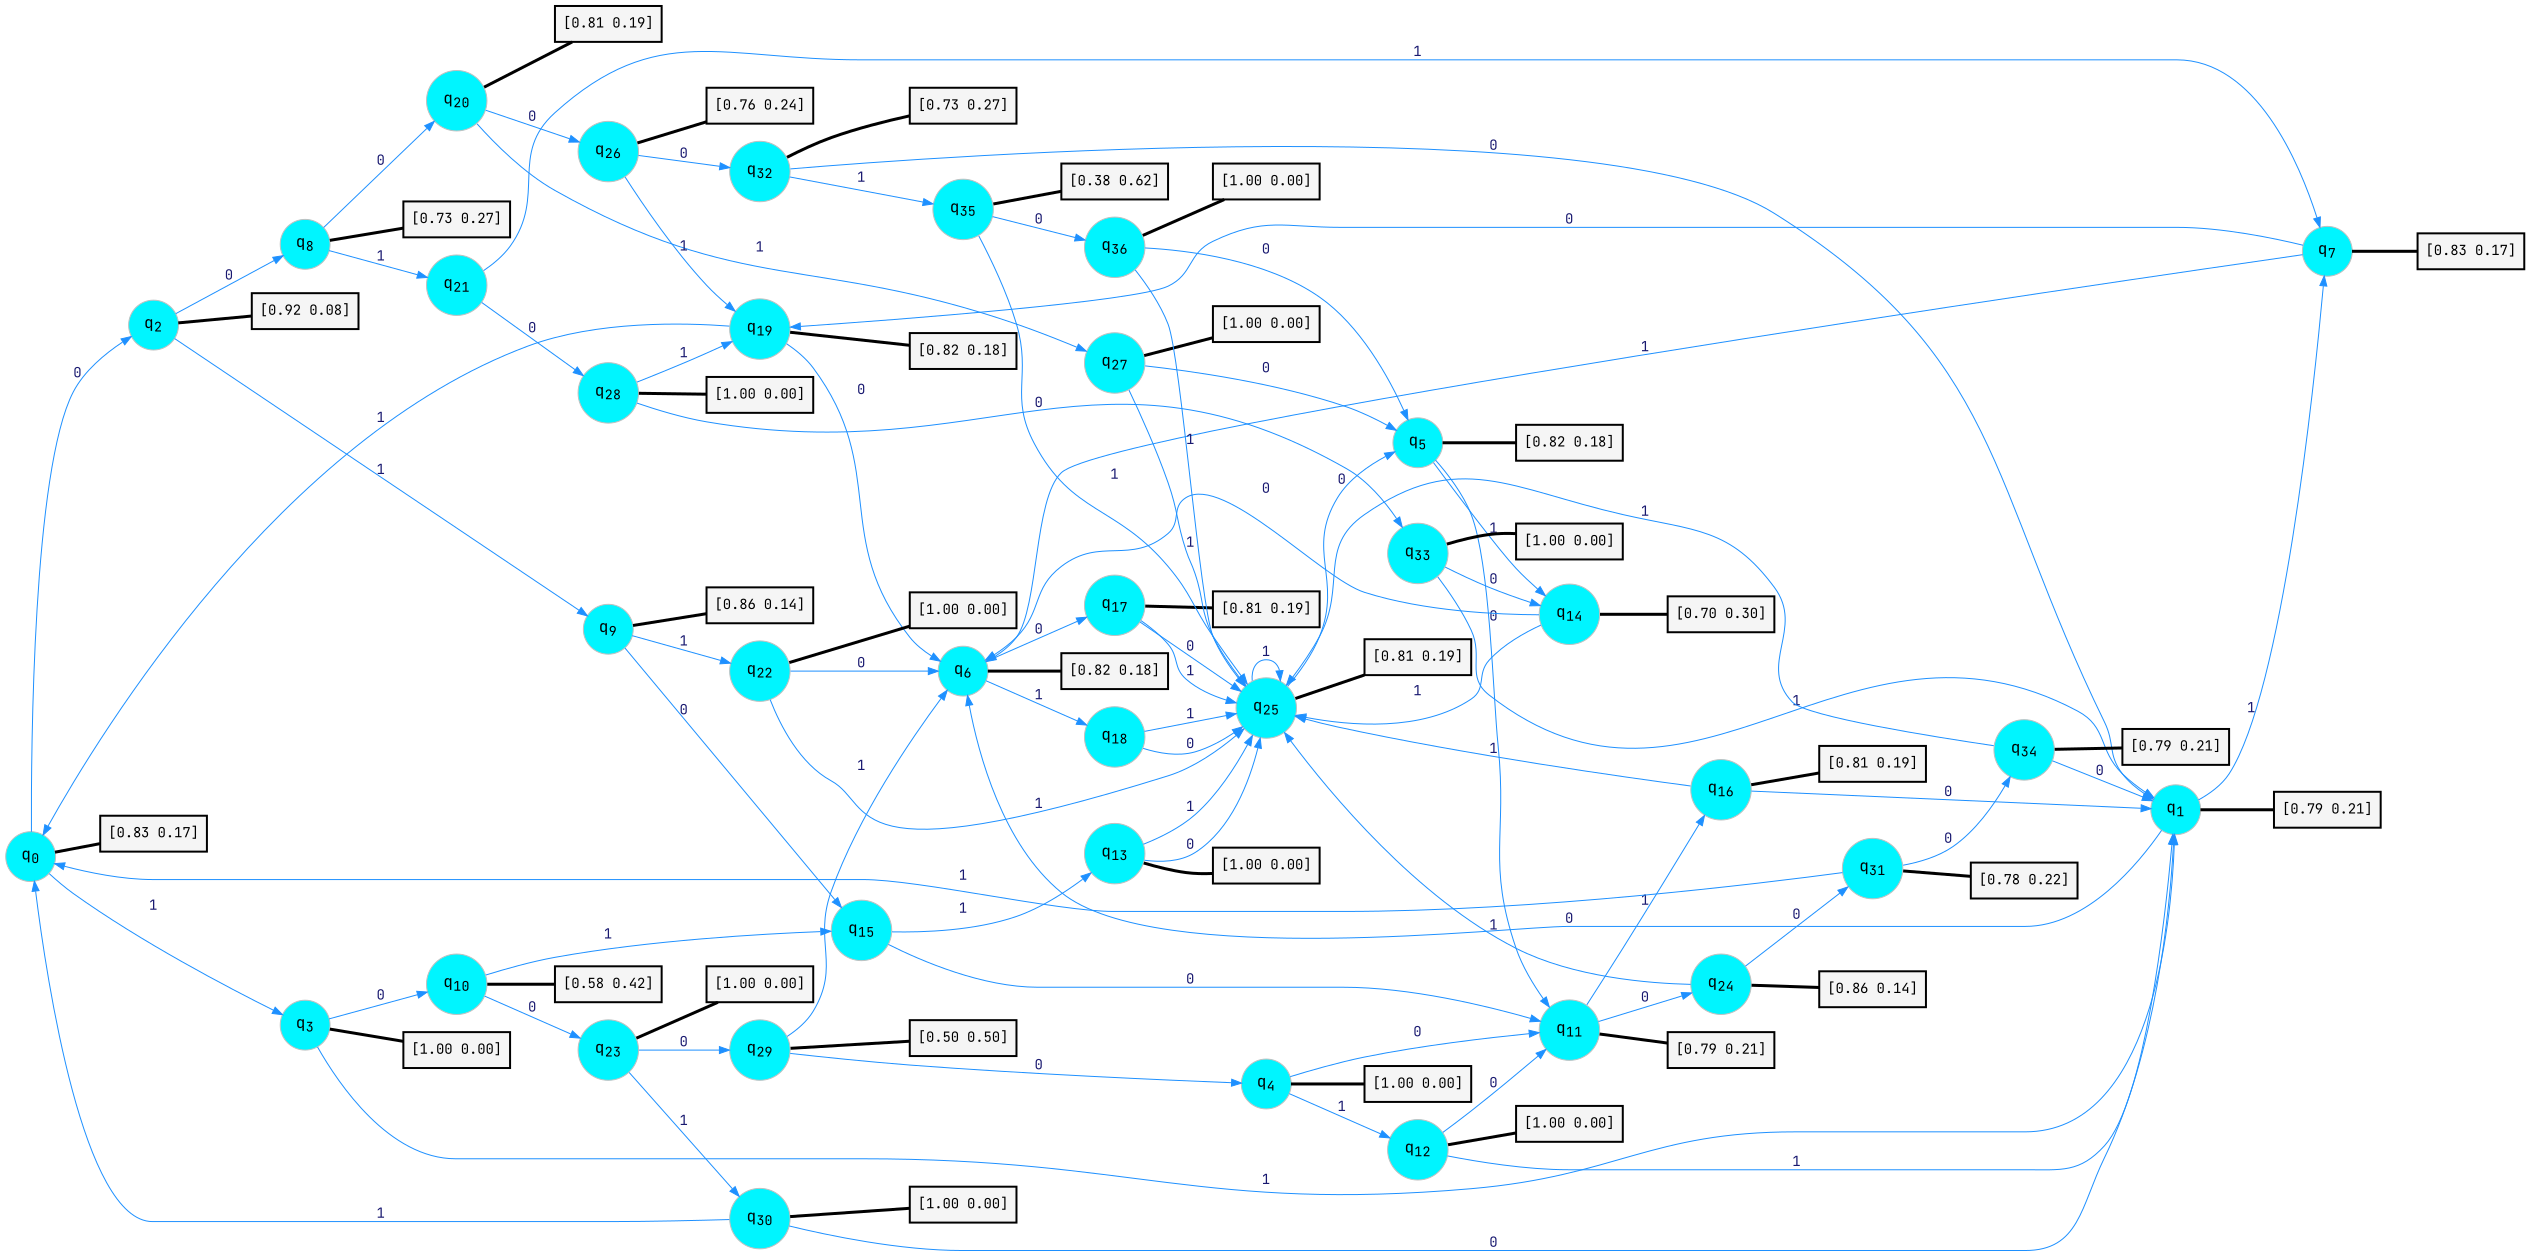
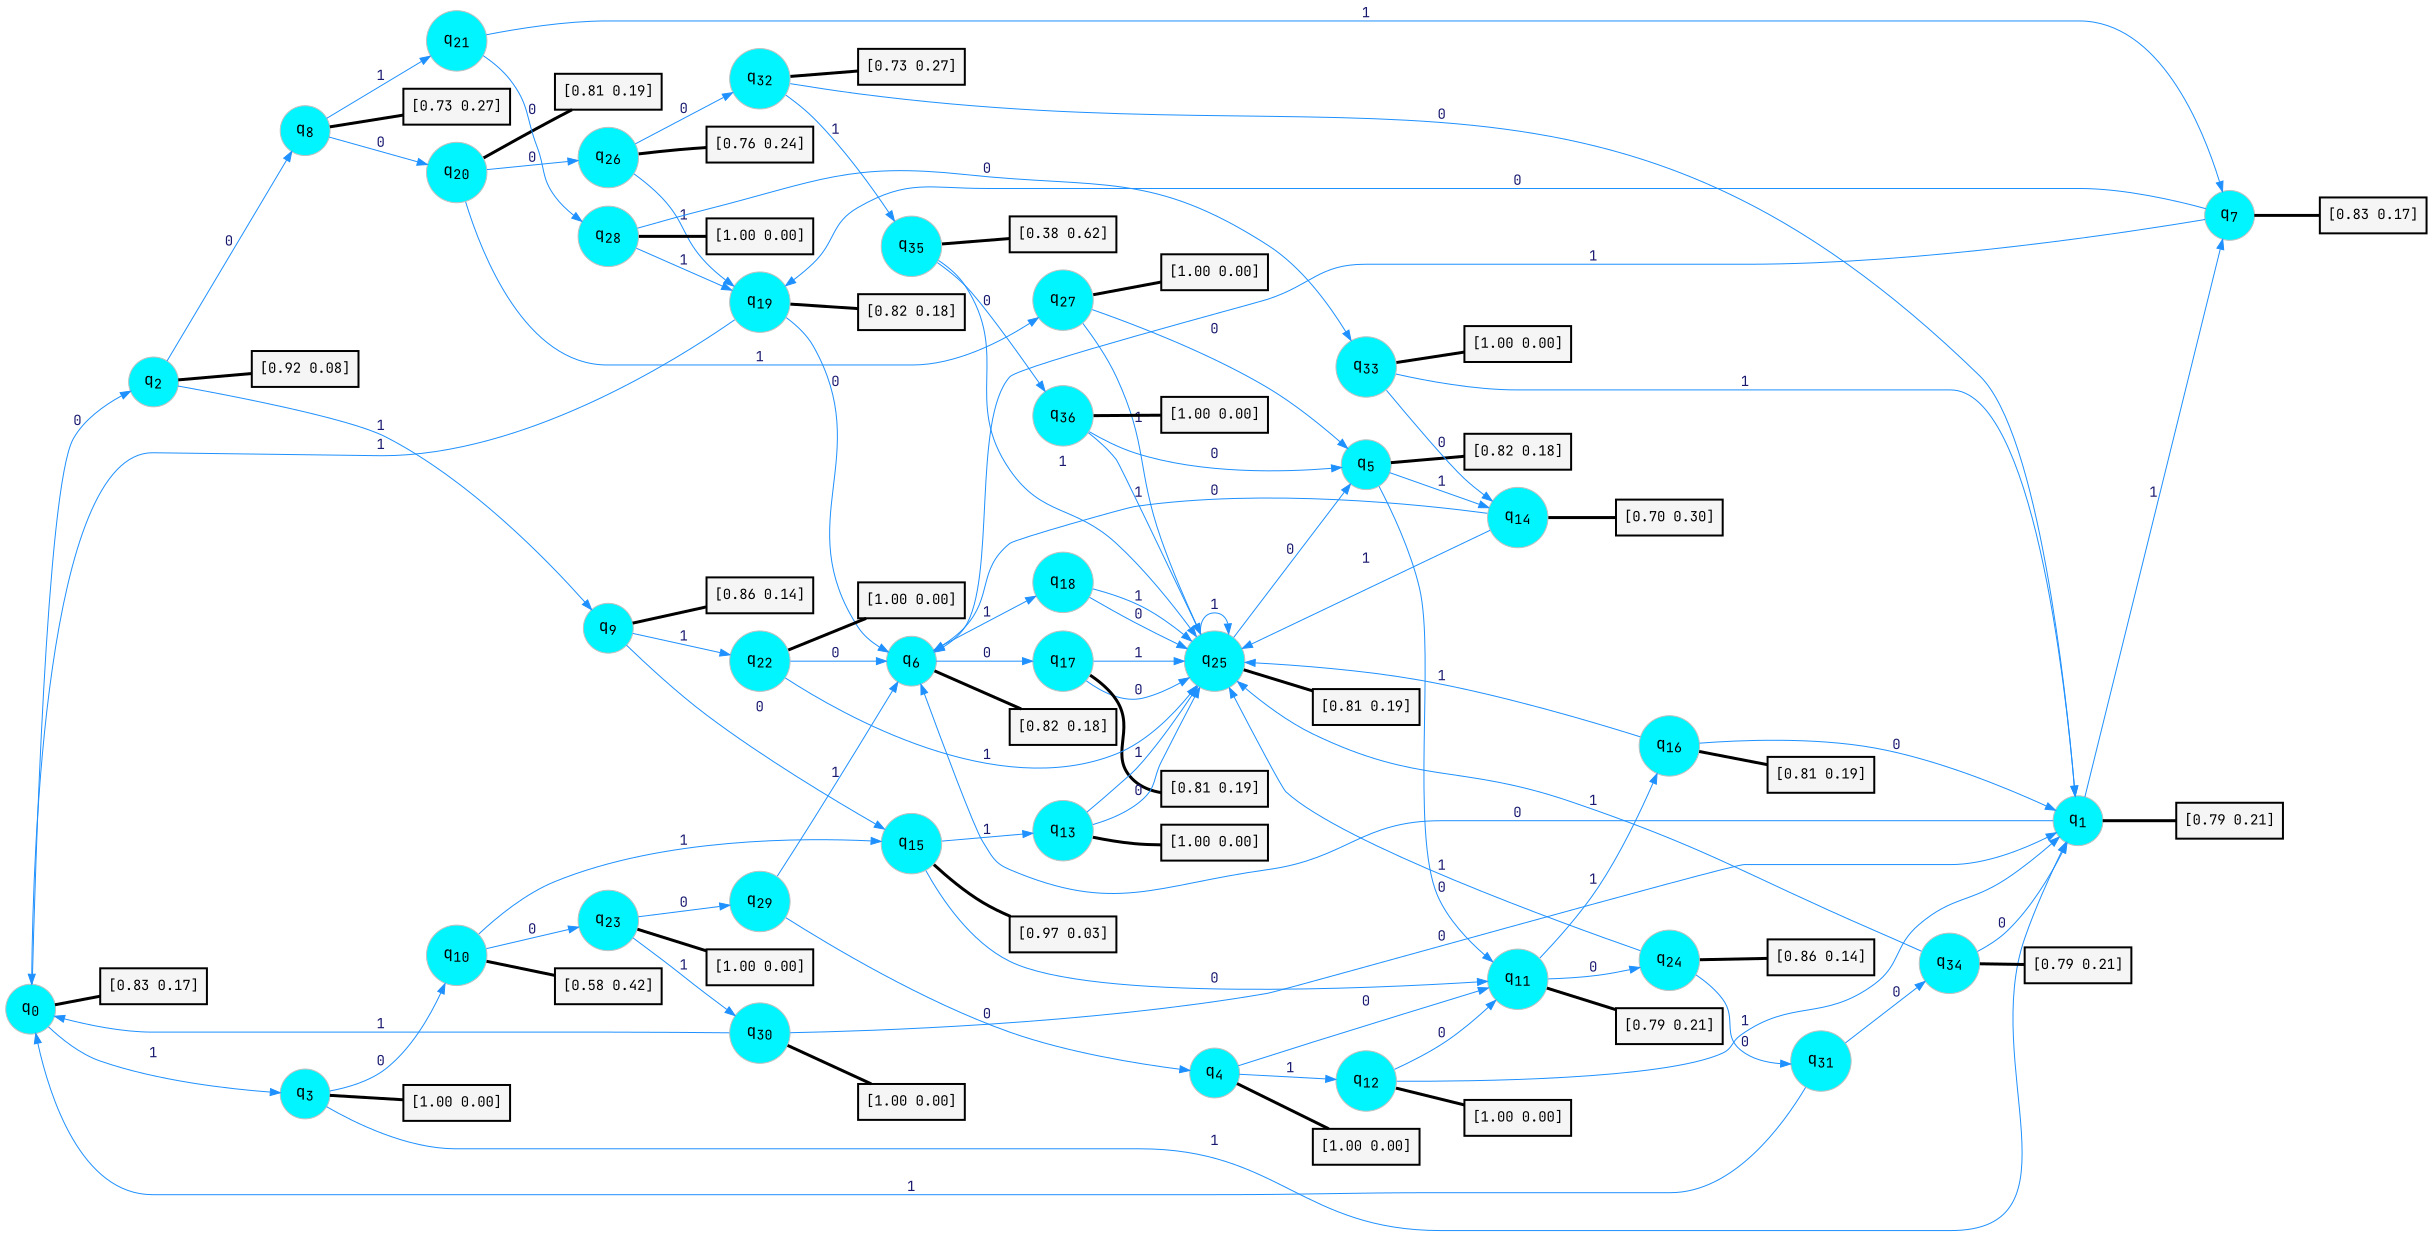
  digraph {
    fontname="JetBrains Mono"
    rankdir=LR
    node [color=gray fillcolor=turquoise1 fontcolor=black fontname="JetBrains Mono" fontsize=16 fontweight=bold shape=circle style=filled]
    edge [arrowsize=1 color=dodgerblue1 fontcolor=midnightblue fontname="JetBrains Mono" fontweight=bold penwidth=1 style=solid weight=20]
    n1 [label=<q<SUB>0</SUB>>]
    n2 [label=<q<SUB>2</SUB>>]
    n3 [label=<q<SUB>3</SUB>>]
    n4 [color=black fillcolor=whitesmoke fontsize=14 label="[0.83 0.17]" penwidth=2 shape=box]
    n5 [label=<q<SUB>8</SUB>>]
    n6 [label=<q<SUB>9</SUB>>]
    n7 [color=black fillcolor=whitesmoke fontsize=14 label="[0.92 0.08]" penwidth=2 shape=box]
    n8 [label=<q<SUB>1</SUB>>]
    n9 [label=<q<SUB>10</SUB>>]
    n10 [color=black fillcolor=whitesmoke fontsize=14 label="[1.00 0.00]" penwidth=2 shape=box]
    n11 [label=<q<SUB>6</SUB>>]
    n12 [label=<q<SUB>7</SUB>>]
    n13 [color=black fillcolor=whitesmoke fontsize=14 label="[0.79 0.21]" penwidth=2 shape=box]
    n14 [label=<q<SUB>17</SUB>>]
    n15 [label=<q<SUB>18</SUB>>]
    n16 [color=black fillcolor=whitesmoke fontsize=14 label="[0.82 0.18]" penwidth=2 shape=box]
    n17 [label=<q<SUB>19</SUB>>]
    n18 [color=black fillcolor=whitesmoke fontsize=14 label="[0.83 0.17]" penwidth=2 shape=box]
    n19 [label=<q<SUB>20</SUB>>]
    n20 [label=<q<SUB>21</SUB>>]
    n21 [color=black fillcolor=whitesmoke fontsize=14 label="[0.73 0.27]" penwidth=2 shape=box]
    n22 [label=<q<SUB>15</SUB>>]
    n23 [label=<q<SUB>22</SUB>>]
    n24 [color=black fillcolor=whitesmoke fontsize=14 label="[0.86 0.14]" penwidth=2 shape=box]
    n25 [label=<q<SUB>23</SUB>>]
    n26 [color=black fillcolor=whitesmoke fontsize=14 label="[0.58 0.42]" penwidth=2 shape=box]
    n27 [label=<q<SUB>4</SUB>>]
    n28 [label=<q<SUB>11</SUB>>]
    n29 [label=<q<SUB>12</SUB>>]
    n30 [color=black fillcolor=whitesmoke fontsize=14 label="[1.00 0.00]" penwidth=2 shape=box]
    n31 [label=<q<SUB>16</SUB>>]
    n32 [label=<q<SUB>24</SUB>>]
    n33 [color=black fillcolor=whitesmoke fontsize=14 label="[0.79 0.21]" penwidth=2 shape=box]
    n34 [color=black fillcolor=whitesmoke fontsize=14 label="[1.00 0.00]" penwidth=2 shape=box]
    n35 [label=<q<SUB>5</SUB>>]
    n36 [label=<q<SUB>14</SUB>>]
    n37 [color=black fillcolor=whitesmoke fontsize=14 label="[0.82 0.18]" penwidth=2 shape=box]
    n38 [label=<q<SUB>25</SUB>>]
    n39 [color=black fillcolor=whitesmoke fontsize=14 label="[0.70 0.30]" penwidth=2 shape=box]
    n40 [color=black fillcolor=whitesmoke fontsize=14 label="[0.81 0.19]" penwidth=2 shape=box]
    n41 [color=black fillcolor=whitesmoke fontsize=14 label="[0.82 0.18]" penwidth=2 shape=box]
    n42 [label=<q<SUB>26</SUB>>]
    n43 [label=<q<SUB>27</SUB>>]
    n44 [color=black fillcolor=whitesmoke fontsize=14 label="[0.81 0.19]" penwidth=2 shape=box]
    n45 [label=<q<SUB>28</SUB>>]
    n46 [label=<q<SUB>13</SUB>>]
+   n47 [color=black fillcolor=whitesmoke fontsize=14 label="[0.97 0.03]" penwidth=2 shape=box]
    n48 [color=black fillcolor=whitesmoke fontsize=14 label="[1.00 0.00]" penwidth=2 shape=box]
    n49 [label=<q<SUB>29</SUB>>]
    n50 [label=<q<SUB>30</SUB>>]
    n51 [color=black fillcolor=whitesmoke fontsize=14 label="[1.00 0.00]" penwidth=2 shape=box]
    n52 [color=black fillcolor=whitesmoke fontsize=14 label="[0.81 0.19]" penwidth=2 shape=box]
    n53 [label=<q<SUB>31</SUB>>]
    n54 [color=black fillcolor=whitesmoke fontsize=14 label="[0.86 0.14]" penwidth=2 shape=box]
    n55 [color=black fillcolor=whitesmoke fontsize=14 label="[1.00 0.00]" penwidth=2 shape=box]
    n56 [color=black fillcolor=whitesmoke fontsize=14 label="[0.81 0.19]" penwidth=2 shape=box]
    n57 [label=<q<SUB>32</SUB>>]
    n58 [color=black fillcolor=whitesmoke fontsize=14 label="[0.76 0.24]" penwidth=2 shape=box]
    n59 [color=black fillcolor=whitesmoke fontsize=14 label="[1.00 0.00]" penwidth=2 shape=box]
    n60 [label=<q<SUB>33</SUB>>]
    n61 [color=black fillcolor=whitesmoke fontsize=14 label="[1.00 0.00]" penwidth=2 shape=box]
-   n62 [color=black fillcolor=whitesmoke fontsize=14 label="[0.50 0.50]" penwidth=2 shape=box]
    n63 [color=black fillcolor=whitesmoke fontsize=14 label="[1.00 0.00]" penwidth=2 shape=box]
    n64 [label=<q<SUB>34</SUB>>]
-   n65 [color=black fillcolor=whitesmoke fontsize=14 label="[0.78 0.22]" penwidth=2 shape=box]
    n66 [label=<q<SUB>35</SUB>>]
    n67 [color=black fillcolor=whitesmoke fontsize=14 label="[0.73 0.27]" penwidth=2 shape=box]
    n68 [color=black fillcolor=whitesmoke fontsize=14 label="[1.00 0.00]" penwidth=2 shape=box]
    n69 [color=black fillcolor=whitesmoke fontsize=14 label="[0.79 0.21]" penwidth=2 shape=box]
    n70 [label=<q<SUB>36</SUB>>]
    n71 [color=black fillcolor=whitesmoke fontsize=14 label="[0.38 0.62]" penwidth=2 shape=box]
    n72 [color=black fillcolor=whitesmoke fontsize=14 label="[1.00 0.00]" penwidth=2 shape=box]
    n1 -> n2 [label=0]
    n1 -> n3 [label=1]
    n1 -> n4 [arrowhead=none color=black penwidth=3]
    n2 -> n5 [label=0]
    n2 -> n6 [label=1]
    n2 -> n7 [arrowhead=none color=black penwidth=3]
    n3 -> n8 [label=1]
    n3 -> n9 [label=0]
    n3 -> n10 [arrowhead=none color=black penwidth=3]
    n5 -> n19 [label=0]
    n5 -> n20 [label=1]
    n5 -> n21 [arrowhead=none color=black penwidth=3]
    n6 -> n22 [label=0]
    n6 -> n23 [label=1]
    n6 -> n24 [arrowhead=none color=black penwidth=3]
    n8 -> n11 [label=0]
    n8 -> n12 [label=1]
    n8 -> n13 [arrowhead=none color=black penwidth=3]
    n9 -> n22 [label=1]
    n9 -> n25 [label=0]
    n9 -> n26 [arrowhead=none color=black penwidth=3]
    n11 -> n14 [label=0]
    n11 -> n15 [label=1]
    n11 -> n16 [arrowhead=none color=black penwidth=3]
    n12 -> n11 [label=1]
    n12 -> n17 [label=0]
    n12 -> n18 [arrowhead=none color=black penwidth=3]
    n14 -> n38 [label=0]
    n14 -> n38 [label=1]
    n14 -> n40 [arrowhead=none color=black penwidth=3]
    n15 -> n38 [label=0]
    n15 -> n38 [label=1]
    n17 -> n1 [label=1]
    n17 -> n11 [label=0]
    n17 -> n41 [arrowhead=none color=black penwidth=3]
    n19 -> n42 [label=0]
    n19 -> n43 [label=1]
    n19 -> n44 [arrowhead=none color=black penwidth=3]
    n20 -> n12 [label=1]
    n20 -> n45 [label=0]
    n22 -> n28 [label=0]
    n22 -> n46 [label=1]
+   n22 -> n47 [arrowhead=none color=black penwidth=3]
    n23 -> n11 [label=0]
    n23 -> n38 [label=1]
    n23 -> n48 [arrowhead=none color=black penwidth=3]
    n25 -> n49 [label=0]
    n25 -> n50 [label=1]
    n25 -> n51 [arrowhead=none color=black penwidth=3]
    n27 -> n28 [label=0]
    n27 -> n29 [label=1]
    n27 -> n30 [arrowhead=none color=black penwidth=3]
    n28 -> n31 [label=1]
    n28 -> n32 [label=0]
    n28 -> n33 [arrowhead=none color=black penwidth=3]
    n29 -> n8 [label=1]
    n29 -> n28 [label=0]
    n29 -> n34 [arrowhead=none color=black penwidth=3]
    n31 -> n8 [label=0]
    n31 -> n38 [label=1]
    n31 -> n52 [arrowhead=none color=black penwidth=3]
    n32 -> n38 [label=1]
    n32 -> n53 [label=0]
    n32 -> n54 [arrowhead=none color=black penwidth=3]
    n35 -> n28 [label=0]
    n35 -> n36 [label=1]
    n35 -> n37 [arrowhead=none color=black penwidth=3]
    n36 -> n11 [label=0]
    n36 -> n38 [label=1]
    n36 -> n39 [arrowhead=none color=black penwidth=3]
    n38 -> n35 [label=0]
    n38 -> n38 [label=1]
    n38 -> n56 [arrowhead=none color=black penwidth=3]
    n42 -> n17 [label=1]
    n42 -> n57 [label=0]
    n42 -> n58 [arrowhead=none color=black penwidth=3]
    n43 -> n35 [label=0]
    n43 -> n38 [label=1]
    n43 -> n59 [arrowhead=none color=black penwidth=3]
    n45 -> n17 [label=1]
    n45 -> n60 [label=0]
    n45 -> n61 [arrowhead=none color=black penwidth=3]
    n46 -> n38 [label=0]
    n46 -> n38 [label=1]
    n46 -> n55 [arrowhead=none color=black penwidth=3]
    n49 -> n11 [label=1]
    n49 -> n27 [label=0]
-   n49 -> n62 [arrowhead=none color=black penwidth=3]
    n50 -> n1 [label=1]
    n50 -> n8 [label=0]
    n50 -> n63 [arrowhead=none color=black penwidth=3]
    n53 -> n1 [label=1]
    n53 -> n64 [label=0]
-   n53 -> n65 [arrowhead=none color=black penwidth=3]
    n57 -> n8 [label=0]
    n57 -> n66 [label=1]
    n57 -> n67 [arrowhead=none color=black penwidth=3]
    n60 -> n8 [label=1]
    n60 -> n36 [label=0]
    n60 -> n68 [arrowhead=none color=black penwidth=3]
    n64 -> n8 [label=0]
    n64 -> n38 [label=1]
    n64 -> n69 [arrowhead=none color=black penwidth=3]
    n66 -> n38 [label=1]
    n66 -> n70 [label=0]
    n66 -> n71 [arrowhead=none color=black penwidth=3]
    n70 -> n35 [label=0]
    n70 -> n38 [label=1]
    n70 -> n72 [arrowhead=none color=black penwidth=3]
  }
